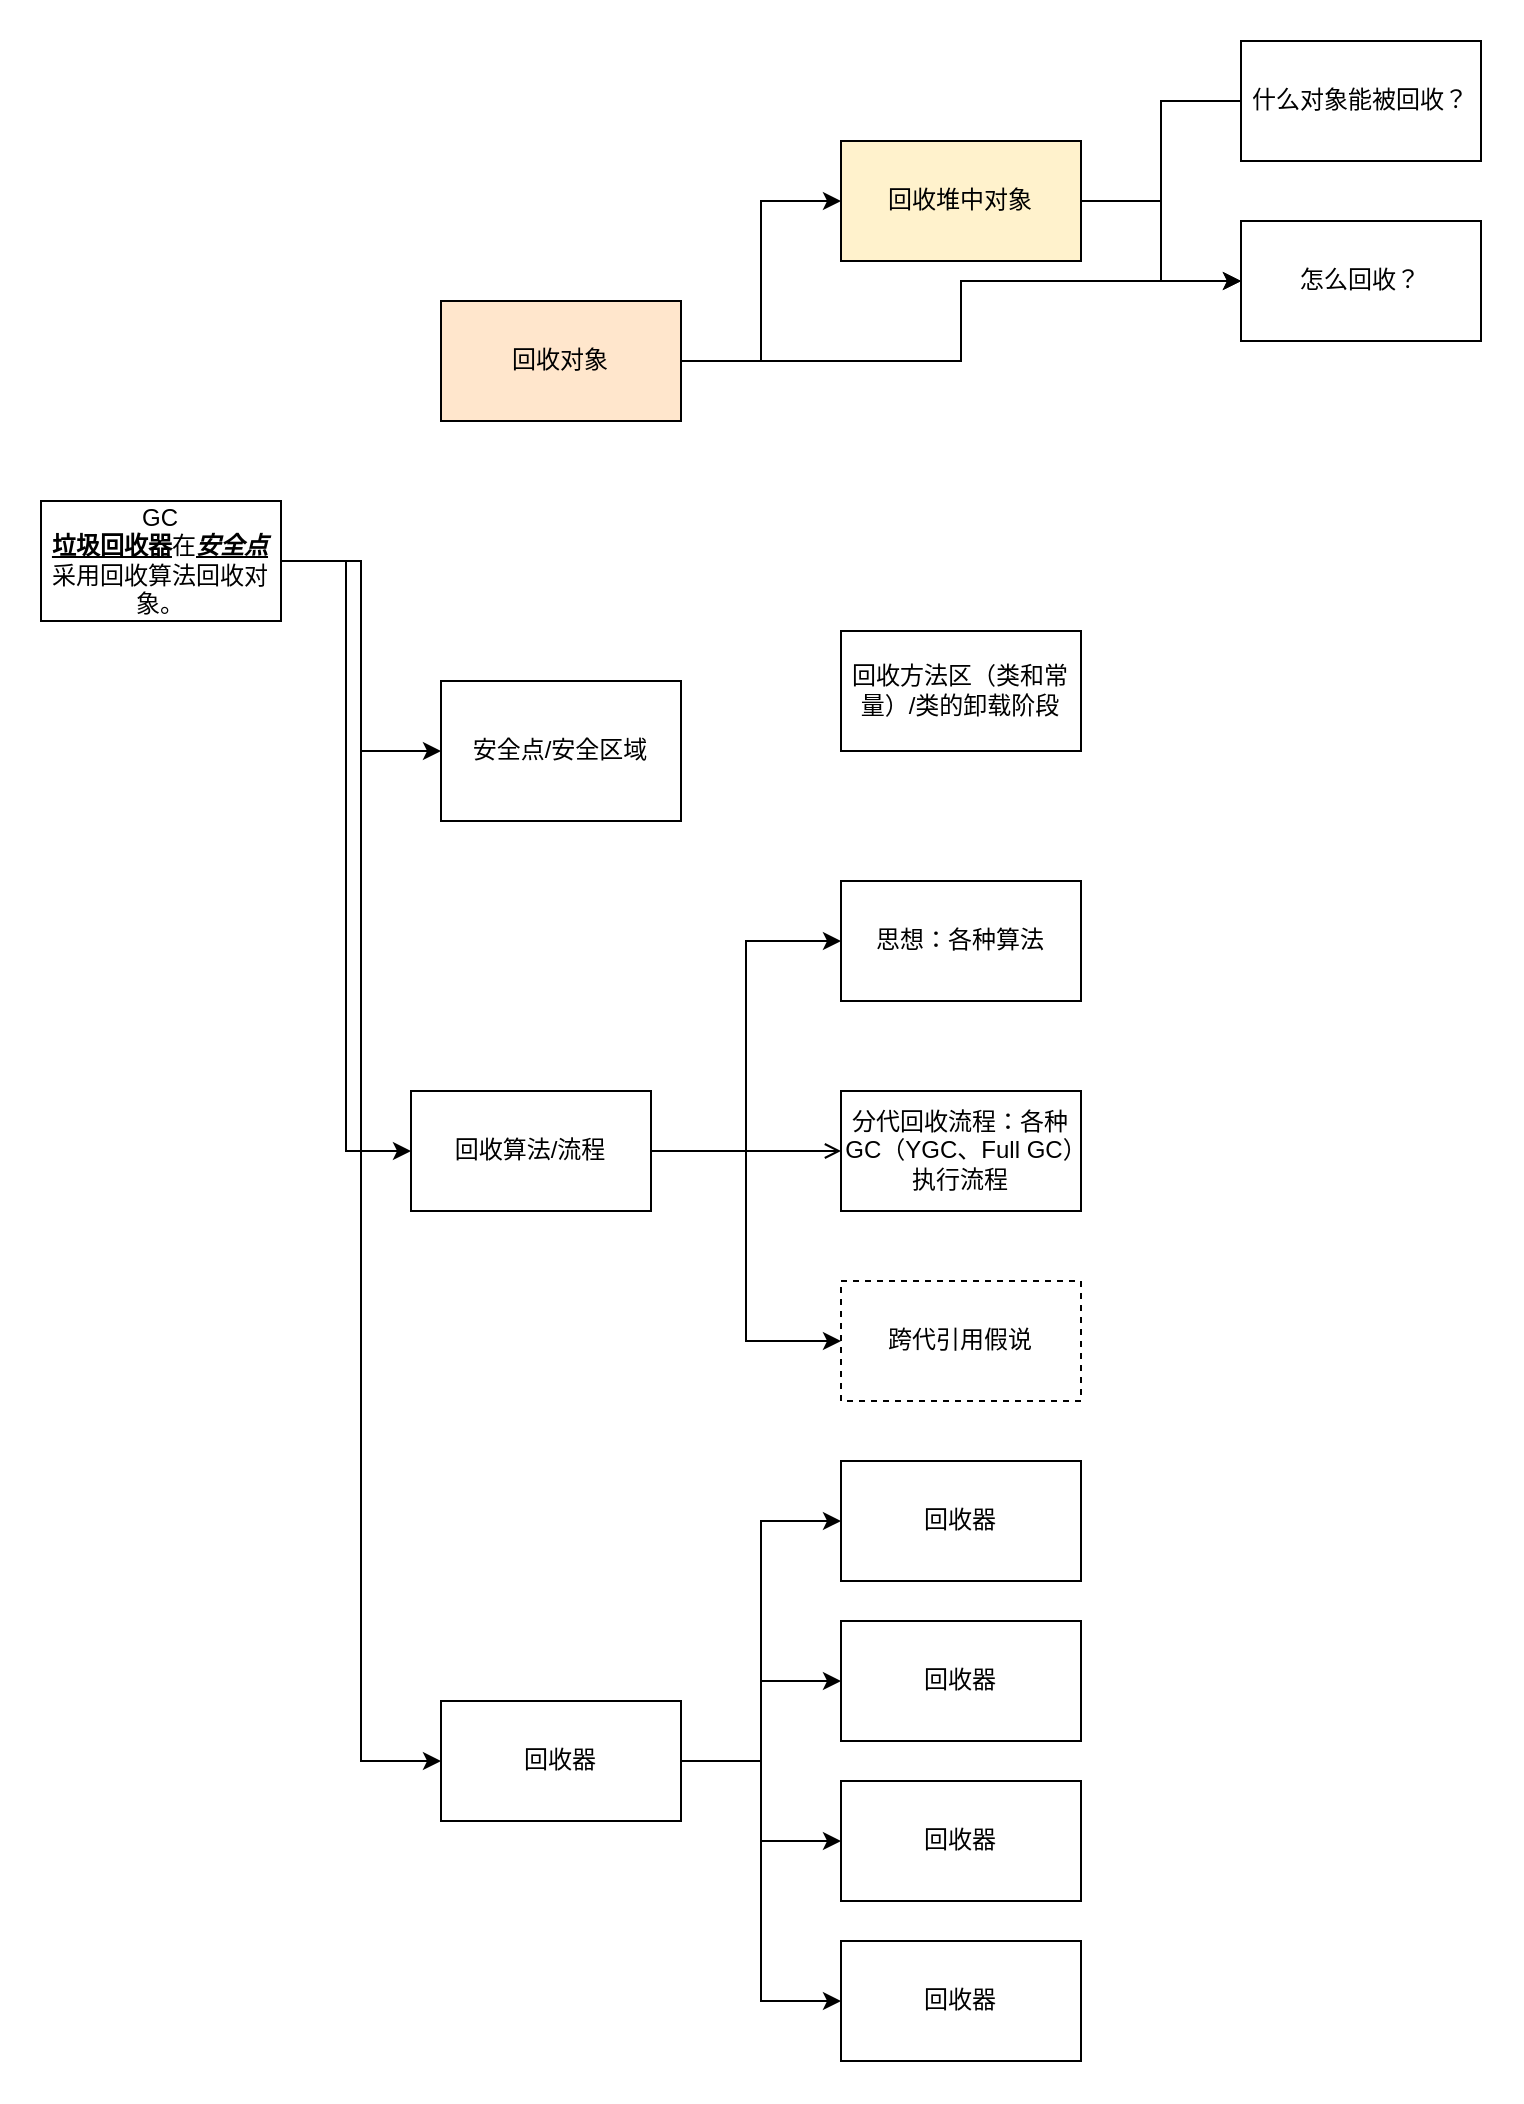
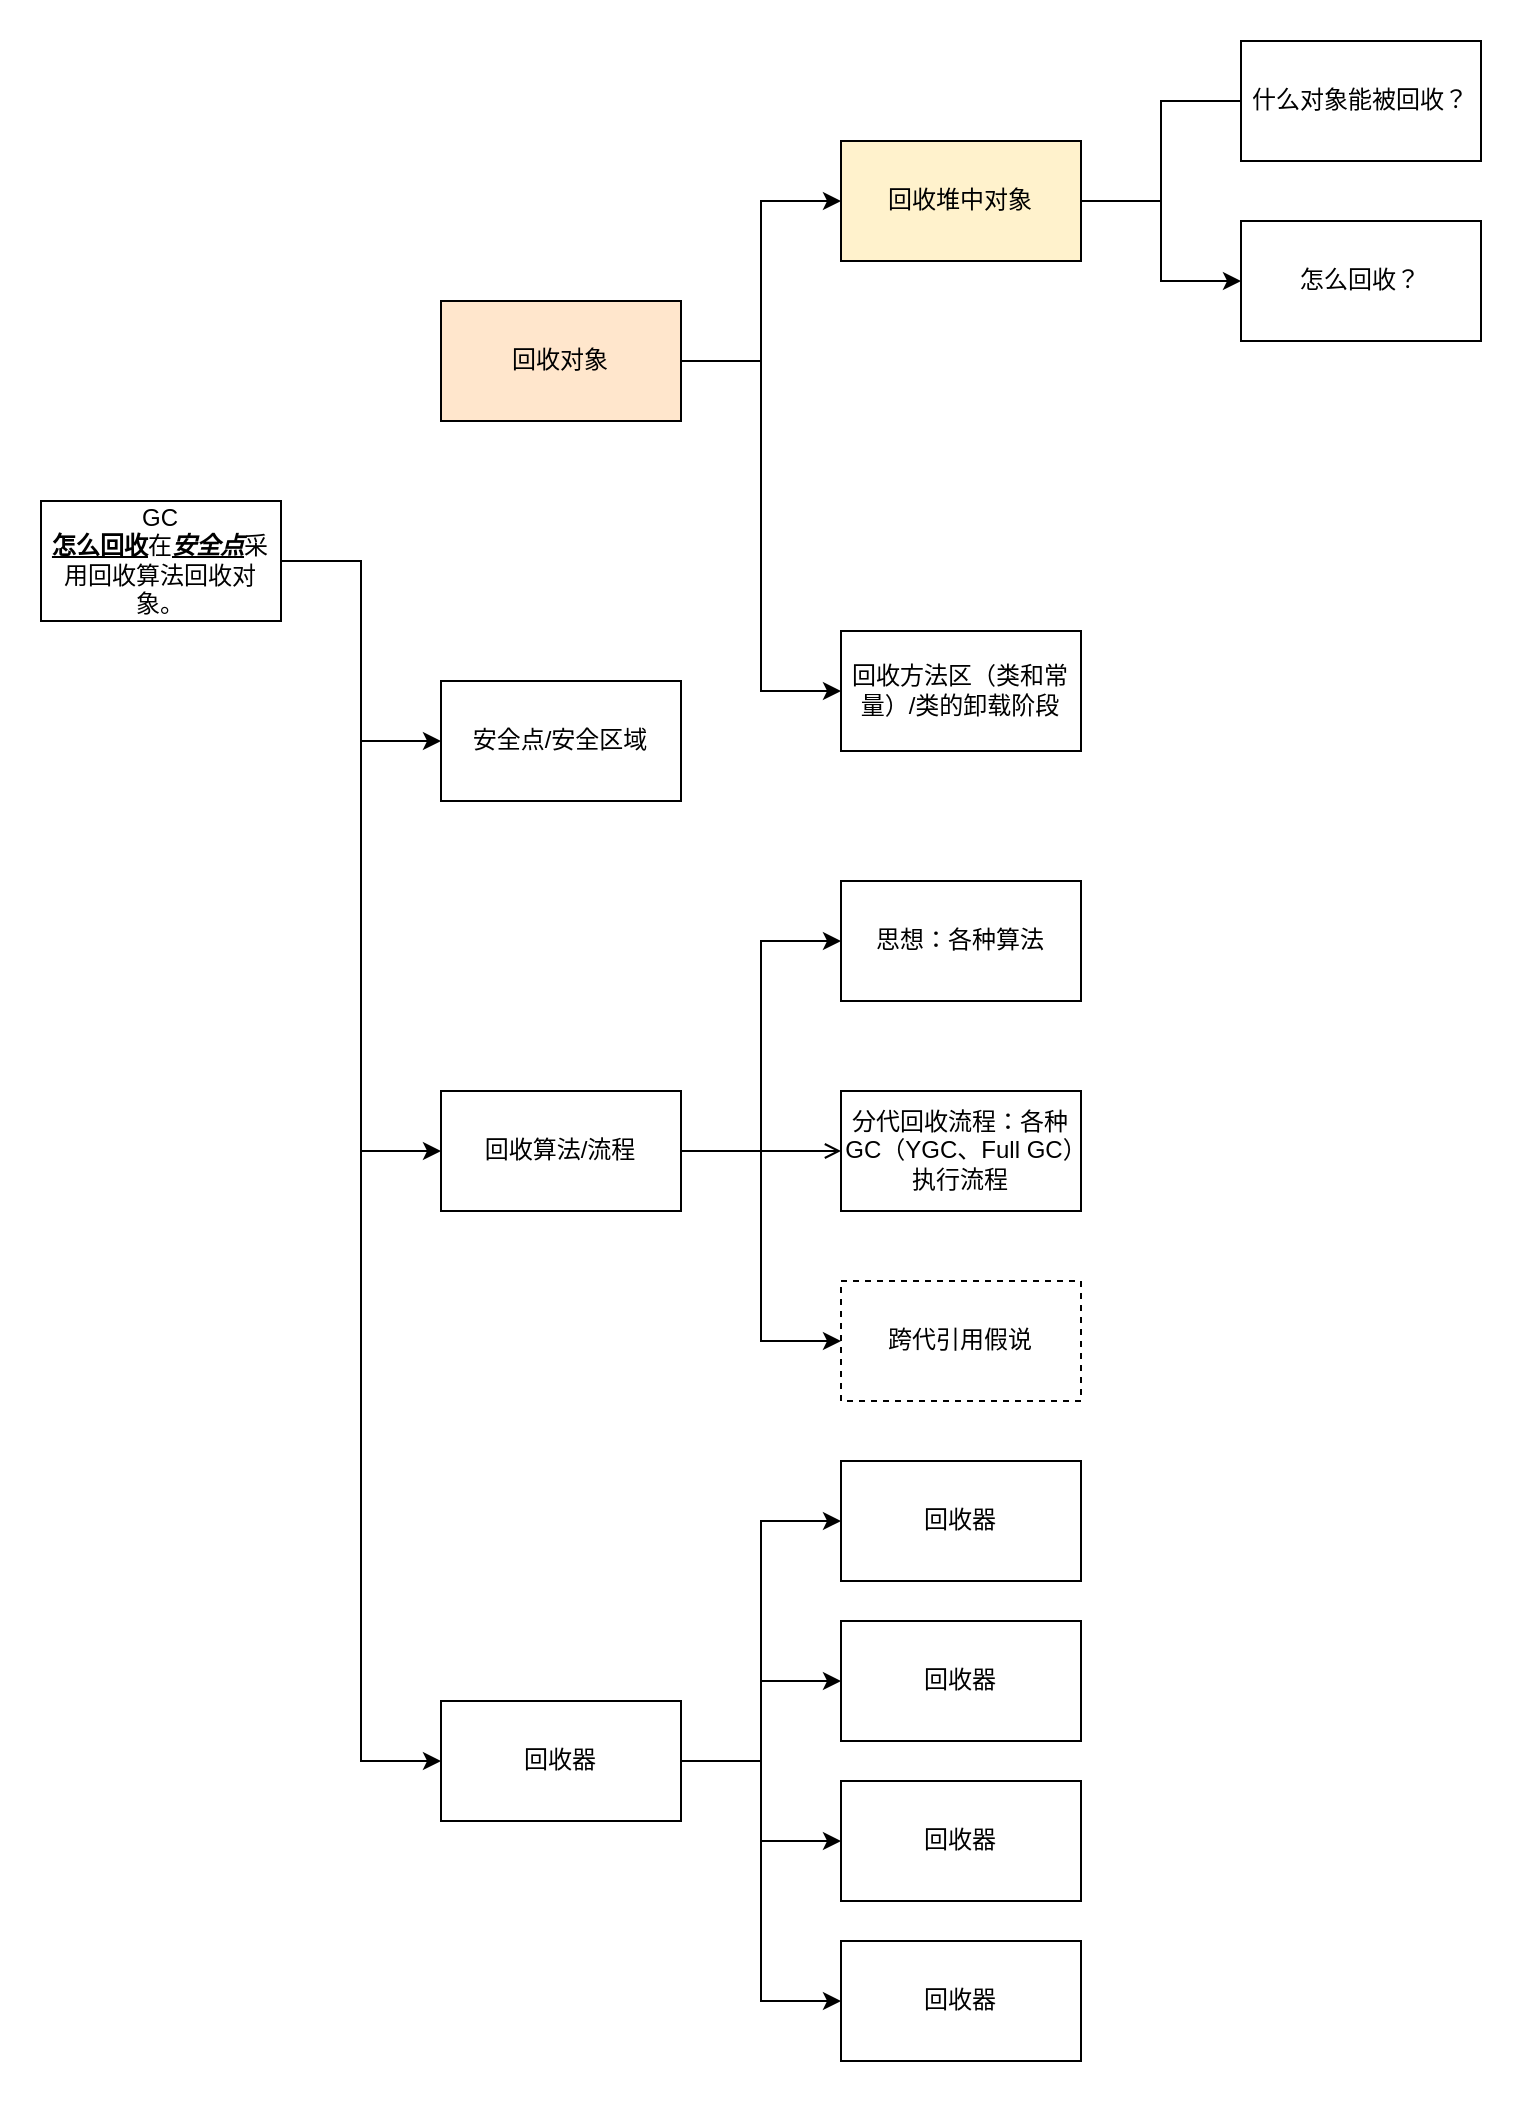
  <mxCell id="0" />
  <mxCell id="1" parent="0" />
  <mxCell id="2" style="edgeStyle=orthogonalEdgeStyle;rounded=0;orthogonalLoop=1;jettySize=auto;html=1;entryX=0;entryY=0.5;entryDx=0;entryDy=0;" edge="1" parent="1" source="5" target="10"><mxGeometry relative="1" as="geometry" /></mxCell>
  <mxCell id="3" style="edgeStyle=orthogonalEdgeStyle;rounded=0;orthogonalLoop=1;jettySize=auto;html=1;entryX=0;entryY=0.5;entryDx=0;entryDy=0;" edge="1" parent="1" source="5" target="9"><mxGeometry relative="1" as="geometry" /></mxCell>
  <mxCell id="4" style="edgeStyle=orthogonalEdgeStyle;rounded=0;orthogonalLoop=1;jettySize=auto;html=1;entryX=0;entryY=0.5;entryDx=0;entryDy=0;" edge="1" parent="1" source="5" target="18"><mxGeometry relative="1" as="geometry" /></mxCell>
- <mxCell id="5" value="GC&lt;br&gt;&lt;u&gt;&lt;b&gt;垃圾回收器&lt;/b&gt;&lt;/u&gt;在&lt;b&gt;&lt;i&gt;&lt;u&gt;安全点&lt;/u&gt;&lt;/i&gt;&lt;/b&gt;采用回收算法回收对象。" style="rounded=0;whiteSpace=wrap;html=1;" vertex="1" parent="1"><mxGeometry x="20" y="250" width="120" height="60" as="geometry" /></mxCell>
+ <mxCell id="5" value="GC&lt;br&gt;&lt;u&gt;&lt;b&gt;怎么回收&lt;/b&gt;&lt;/u&gt;在&lt;b&gt;&lt;i&gt;&lt;u&gt;安全点&lt;/u&gt;&lt;/i&gt;&lt;/b&gt;采用回收算法回收对象。" style="rounded=0;whiteSpace=wrap;html=1;" vertex="1" parent="1"><mxGeometry x="20" y="250" width="120" height="60" as="geometry" /></mxCell>
  <mxCell id="6" value="" style="edgeStyle=orthogonalEdgeStyle;rounded=0;orthogonalLoop=1;jettySize=auto;html=1;entryX=0;entryY=0.5;entryDx=0;entryDy=0;" edge="1" parent="1" source="9" target="25"><mxGeometry relative="1" as="geometry" /></mxCell>
  <mxCell id="7" style="edgeStyle=orthogonalEdgeStyle;rounded=0;orthogonalLoop=1;jettySize=auto;html=1;entryX=0;entryY=0.5;entryDx=0;entryDy=0;endArrow=open;" edge="1" parent="1" source="9" target="26"><mxGeometry relative="1" as="geometry" /></mxCell>
  <mxCell id="8" style="edgeStyle=orthogonalEdgeStyle;rounded=0;orthogonalLoop=1;jettySize=auto;html=1;entryX=0;entryY=0.5;entryDx=0;entryDy=0;" edge="1" parent="1" source="9" target="27"><mxGeometry relative="1" as="geometry" /></mxCell>
- <mxCell id="9" value="回收算法/流程" style="rounded=0;whiteSpace=wrap;html=1;" vertex="1" parent="1"><mxGeometry x="205" y="545" width="120" height="60" as="geometry" /></mxCell>
- <mxCell id="10" value="安全点/安全区域" style="rounded=0;whiteSpace=wrap;html=1;" vertex="1" parent="1"><mxGeometry x="220" y="340" width="120" height="70" as="geometry" /></mxCell>
+ <mxCell id="9" value="回收算法/流程" style="rounded=0;whiteSpace=wrap;html=1;" vertex="1" parent="1"><mxGeometry x="220" y="545" width="120" height="60" as="geometry" /></mxCell>
+ <mxCell id="10" value="安全点/安全区域" style="rounded=0;whiteSpace=wrap;html=1;" vertex="1" parent="1"><mxGeometry x="220" y="340" width="120" height="60" as="geometry" /></mxCell>
  <mxCell id="11" value="" style="edgeStyle=orthogonalEdgeStyle;rounded=0;orthogonalLoop=1;jettySize=auto;html=1;entryX=0;entryY=0.5;entryDx=0;entryDy=0;" edge="1" parent="1" source="13" target="21"><mxGeometry relative="1" as="geometry" /></mxCell>
- <mxCell id="12" style="edgeStyle=orthogonalEdgeStyle;rounded=0;orthogonalLoop=1;jettySize=auto;html=1;" edge="1" parent="1" source="13" target="24"><mxGeometry relative="1" as="geometry" /></mxCell>
+ <mxCell id="12" style="edgeStyle=orthogonalEdgeStyle;rounded=0;orthogonalLoop=1;jettySize=auto;html=1;entryX=0;entryY=0.5;entryDx=0;entryDy=0;" edge="1" parent="1" source="13" target="22"><mxGeometry relative="1" as="geometry" /></mxCell>
  <mxCell id="13" value="回收对象" style="rounded=0;whiteSpace=wrap;html=1;fillColor=#ffe6cc;" vertex="1" parent="1"><mxGeometry x="220" y="150" width="120" height="60" as="geometry" /></mxCell>
  <mxCell id="14" value="" style="edgeStyle=orthogonalEdgeStyle;rounded=0;orthogonalLoop=1;jettySize=auto;html=1;entryX=0;entryY=0.5;entryDx=0;entryDy=0;" edge="1" parent="1" source="18" target="28"><mxGeometry relative="1" as="geometry" /></mxCell>
  <mxCell id="15" style="edgeStyle=orthogonalEdgeStyle;rounded=0;orthogonalLoop=1;jettySize=auto;html=1;entryX=0;entryY=0.5;entryDx=0;entryDy=0;" edge="1" parent="1" source="18" target="29"><mxGeometry relative="1" as="geometry" /></mxCell>
  <mxCell id="16" style="edgeStyle=orthogonalEdgeStyle;rounded=0;orthogonalLoop=1;jettySize=auto;html=1;entryX=0;entryY=0.5;entryDx=0;entryDy=0;" edge="1" parent="1" source="18" target="30"><mxGeometry relative="1" as="geometry" /></mxCell>
  <mxCell id="17" style="edgeStyle=orthogonalEdgeStyle;rounded=0;orthogonalLoop=1;jettySize=auto;html=1;entryX=0;entryY=0.5;entryDx=0;entryDy=0;" edge="1" parent="1" source="18" target="31"><mxGeometry relative="1" as="geometry" /></mxCell>
  <mxCell id="18" value="回收器" style="rounded=0;whiteSpace=wrap;html=1;" vertex="1" parent="1"><mxGeometry x="220" y="850" width="120" height="60" as="geometry" /></mxCell>
  <mxCell id="19" value="" style="edgeStyle=orthogonalEdgeStyle;rounded=0;orthogonalLoop=1;jettySize=auto;html=1;endArrow=none;" edge="1" parent="1" source="21" target="23"><mxGeometry relative="1" as="geometry" /></mxCell>
  <mxCell id="20" style="edgeStyle=orthogonalEdgeStyle;rounded=0;orthogonalLoop=1;jettySize=auto;html=1;entryX=0;entryY=0.5;entryDx=0;entryDy=0;" edge="1" parent="1" source="21" target="24"><mxGeometry relative="1" as="geometry" /></mxCell>
  <mxCell id="21" value="回收堆中对象" style="rounded=0;whiteSpace=wrap;html=1;fillColor=#fff2cc;" vertex="1" parent="1"><mxGeometry x="420" y="70" width="120" height="60" as="geometry" /></mxCell>
  <mxCell id="22" value="回收方法区（类和常量）/类的卸载阶段" style="rounded=0;whiteSpace=wrap;html=1;" vertex="1" parent="1"><mxGeometry x="420" y="315" width="120" height="60" as="geometry" /></mxCell>
  <mxCell id="23" value="什么对象能被回收？" style="rounded=0;whiteSpace=wrap;html=1;" vertex="1" parent="1"><mxGeometry x="620" y="20" width="120" height="60" as="geometry" /></mxCell>
  <mxCell id="24" value="怎么回收？" style="rounded=0;whiteSpace=wrap;html=1;" vertex="1" parent="1"><mxGeometry x="620" y="110" width="120" height="60" as="geometry" /></mxCell>
  <mxCell id="25" value="思想：各种算法" style="rounded=0;whiteSpace=wrap;html=1;" vertex="1" parent="1"><mxGeometry x="420" y="440" width="120" height="60" as="geometry" /></mxCell>
  <mxCell id="26" value="分代回收流程：各种GC（YGC、Full GC）执行流程" style="rounded=0;whiteSpace=wrap;html=1;" vertex="1" parent="1"><mxGeometry x="420" y="545" width="120" height="60" as="geometry" /></mxCell>
  <mxCell id="27" value="跨代引用假说" style="rounded=0;whiteSpace=wrap;html=1;dashed=1;" vertex="1" parent="1"><mxGeometry x="420" y="640" width="120" height="60" as="geometry" /></mxCell>
  <mxCell id="28" value="回收器" style="rounded=0;whiteSpace=wrap;html=1;" vertex="1" parent="1"><mxGeometry x="420" y="730" width="120" height="60" as="geometry" /></mxCell>
  <mxCell id="29" value="回收器" style="rounded=0;whiteSpace=wrap;html=1;" vertex="1" parent="1"><mxGeometry x="420" y="810" width="120" height="60" as="geometry" /></mxCell>
  <mxCell id="30" value="回收器" style="rounded=0;whiteSpace=wrap;html=1;" vertex="1" parent="1"><mxGeometry x="420" y="890" width="120" height="60" as="geometry" /></mxCell>
  <mxCell id="31" value="回收器" style="rounded=0;whiteSpace=wrap;html=1;" vertex="1" parent="1"><mxGeometry x="420" y="970" width="120" height="60" as="geometry" /></mxCell>
